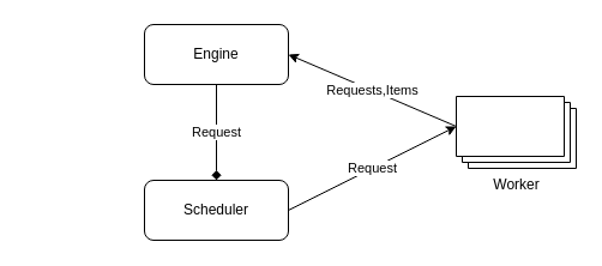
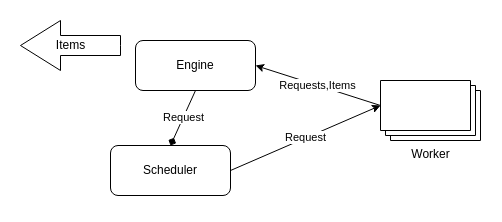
  <mxCell id="0" />
  <mxCell id="1" parent="0" />
- <mxCell id="2" value="Engine" style="rounded=1;whiteSpace=wrap;html=1;" vertex="1" parent="1"><mxGeometry x="120" y="20" width="120" height="50" as="geometry" /></mxCell>
- <mxCell id="3" value="Scheduler" style="rounded=1;whiteSpace=wrap;html=1;" vertex="1" parent="1"><mxGeometry x="120" y="150" width="120" height="50" as="geometry" /></mxCell>
+ <mxCell id="2" value="Engine" style="rounded=1;whiteSpace=wrap;html=1;" vertex="1" parent="1"><mxGeometry x="135" y="40" width="120" height="50" as="geometry" /></mxCell>
+ <mxCell id="3" value="Scheduler" style="rounded=1;whiteSpace=wrap;html=1;" vertex="1" parent="1"><mxGeometry x="110" y="145" width="120" height="50" as="geometry" /></mxCell>
  <mxCell id="4" value="Worker" style="verticalLabelPosition=bottom;verticalAlign=top;html=1;shape=mxgraph.basic.layered_rect;dx=10;outlineConnect=0;" vertex="1" parent="1"><mxGeometry x="380" y="80" width="100" height="60" as="geometry" /></mxCell>
+ <mxCell id="5" value="Items" style="html=1;shadow=0;dashed=0;align=center;verticalAlign=middle;shape=mxgraph.arrows2.arrow;dy=0.6;dx=40;flipH=1;notch=0;" vertex="1" parent="1"><mxGeometry x="20" y="20" width="100" height="50" as="geometry" /></mxCell>
  <mxCell id="6" value="Request" style="endArrow=classic;html=1;fontColor=#000000;exitX=1;exitY=0.5;exitDx=0;exitDy=0;entryX=0;entryY=0;entryDx=0;entryDy=25;entryPerimeter=0;" edge="1" parent="1" source="3" target="4"><mxGeometry width="50" height="50" relative="1" as="geometry"><mxPoint x="20" y="270" as="sourcePoint" /><mxPoint x="70" y="220" as="targetPoint" /></mxGeometry></mxCell>
  <mxCell id="7" value="Request" style="endArrow=diamond;html=1;fontColor=#000000;exitX=0.5;exitY=1;exitDx=0;exitDy=0;entryX=0.5;entryY=0;entryDx=0;entryDy=0;" edge="1" parent="1" source="2" target="3"><mxGeometry width="50" height="50" relative="1" as="geometry"><mxPoint x="110" y="150" as="sourcePoint" /><mxPoint x="160" y="100" as="targetPoint" /></mxGeometry></mxCell>
  <mxCell id="8" value="Requests,Items" style="endArrow=classic;html=1;fontColor=#000000;exitX=0;exitY=0;exitDx=0;exitDy=25;entryX=1;entryY=0.5;entryDx=0;entryDy=0;exitPerimeter=0;" edge="1" parent="1" source="4" target="2"><mxGeometry width="50" height="50" relative="1" as="geometry"><mxPoint x="250" y="185" as="sourcePoint" /><mxPoint x="390" y="115" as="targetPoint" /></mxGeometry></mxCell>
